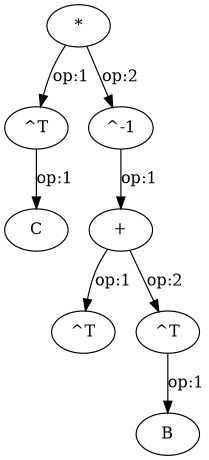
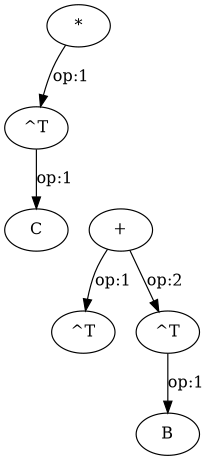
  digraph {
    n1 [label="*"]
    n2 [label="^T"]
-   n3 [label="^-1"]
    n4 [label=C]
    n5 [label="+"]
    n6 [label="^T"]
    n7 [label="^T"]
    n8 [label=B]
    n1 -> n2 [label="op:1"]
-   n1 -> n3 [label="op:2"]
    n2 -> n4 [label="op:1"]
-   n3 -> n5 [label="op:1"]
    n5 -> n6 [label="op:1"]
    n5 -> n7 [label="op:2"]
    n7 -> n8 [label="op:1"]
  }
